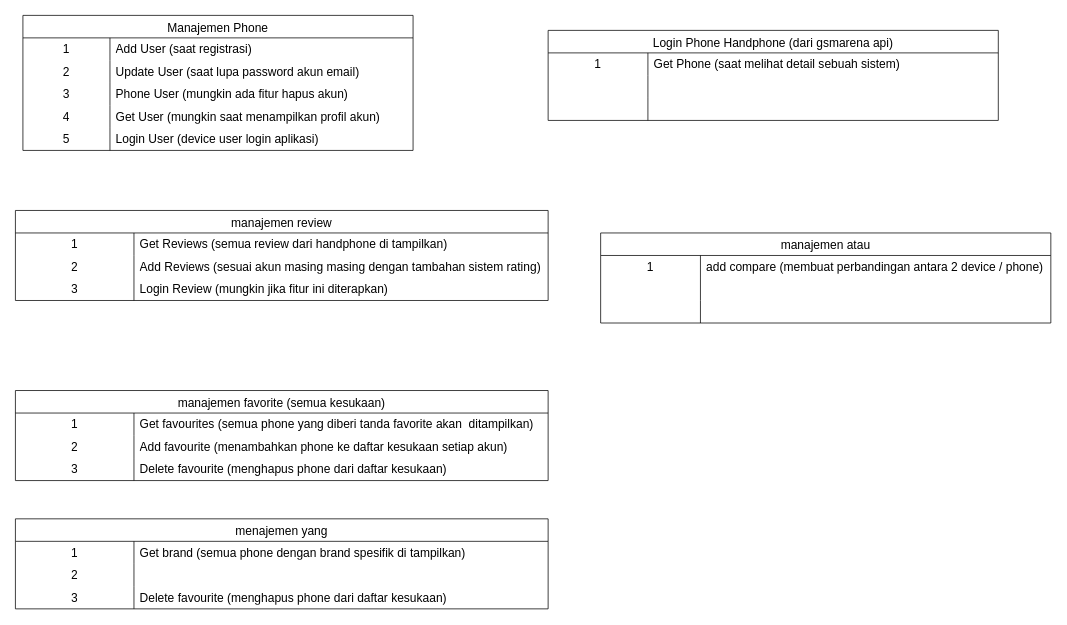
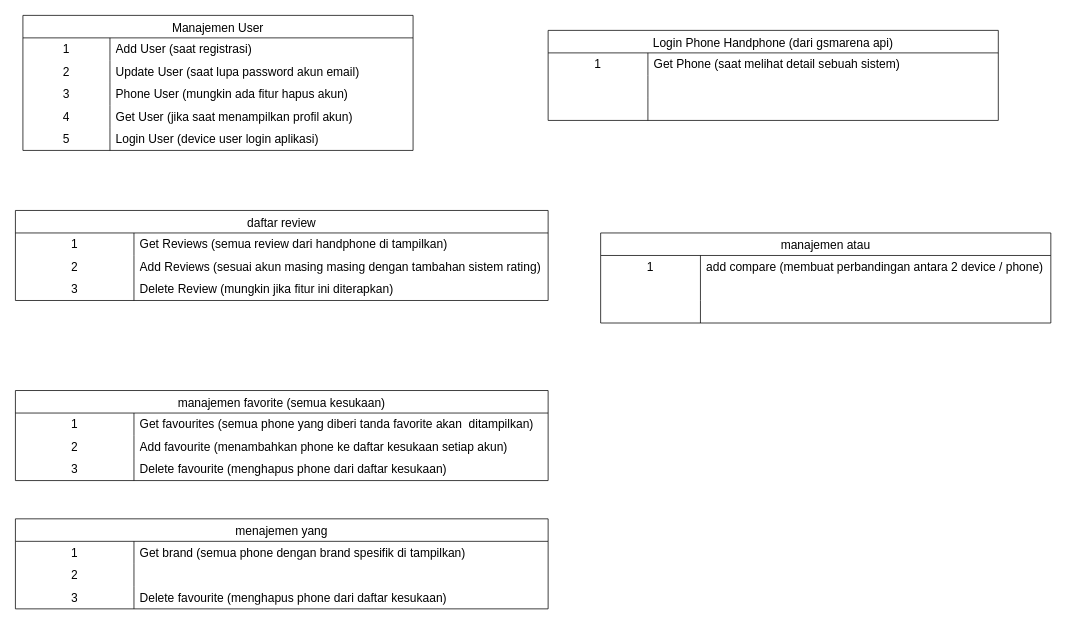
  <mxCell id="0" />
  <mxCell id="1" parent="0" />
- <mxCell id="2" value="Manajemen Phone" style="shape=table;startSize=30;container=1;collapsible=0;childLayout=tableLayout;fixedRows=1;rowLines=0;fontStyle=0;strokeColor=default;fontSize=16;" vertex="1" parent="1"><mxGeometry x="30" y="20" width="520" height="180" as="geometry" /></mxCell>
+ <mxCell id="2" value="Manajemen User" style="shape=table;startSize=30;container=1;collapsible=0;childLayout=tableLayout;fixedRows=1;rowLines=0;fontStyle=0;strokeColor=default;fontSize=16;" vertex="1" parent="1"><mxGeometry x="30" y="20" width="520" height="180" as="geometry" /></mxCell>
  <mxCell id="3" value="" style="shape=tableRow;horizontal=0;startSize=0;swimlaneHead=0;swimlaneBody=0;top=0;left=0;bottom=0;right=0;collapsible=0;dropTarget=0;fillColor=none;points=[[0,0.5],[1,0.5]];portConstraint=eastwest;strokeColor=inherit;fontSize=16;" vertex="1" parent="2"><mxGeometry y="30" width="520" height="30" as="geometry" /></mxCell>
  <mxCell id="4" value="1" style="shape=partialRectangle;html=1;whiteSpace=wrap;connectable=0;fillColor=none;top=0;left=0;bottom=0;right=0;overflow=hidden;pointerEvents=1;strokeColor=inherit;fontSize=16;" vertex="1" parent="3"><mxGeometry width="116" height="30" as="geometry"><mxRectangle width="116" height="30" as="alternateBounds" /></mxGeometry></mxCell>
  <mxCell id="5" value="Add User (saat registrasi)&lt;span style=&quot;white-space: pre;&quot;&gt;&#09;&lt;/span&gt;&lt;span style=&quot;white-space: pre;&quot;&gt;&#09;&lt;/span&gt;&lt;span style=&quot;white-space: pre;&quot;&gt;&#09;&lt;/span&gt;" style="shape=partialRectangle;html=1;whiteSpace=wrap;connectable=0;fillColor=none;top=0;left=0;bottom=0;right=0;align=left;spacingLeft=6;overflow=hidden;strokeColor=inherit;fontSize=16;" vertex="1" parent="3"><mxGeometry x="116" width="404" height="30" as="geometry"><mxRectangle width="404" height="30" as="alternateBounds" /></mxGeometry></mxCell>
  <mxCell id="6" value="" style="shape=tableRow;horizontal=0;startSize=0;swimlaneHead=0;swimlaneBody=0;top=0;left=0;bottom=0;right=0;collapsible=0;dropTarget=0;fillColor=none;points=[[0,0.5],[1,0.5]];portConstraint=eastwest;strokeColor=inherit;fontSize=16;" vertex="1" parent="2"><mxGeometry y="60" width="520" height="30" as="geometry" /></mxCell>
  <mxCell id="7" value="2" style="shape=partialRectangle;html=1;whiteSpace=wrap;connectable=0;fillColor=none;top=0;left=0;bottom=0;right=0;overflow=hidden;strokeColor=inherit;fontSize=16;" vertex="1" parent="6"><mxGeometry width="116" height="30" as="geometry"><mxRectangle width="116" height="30" as="alternateBounds" /></mxGeometry></mxCell>
  <mxCell id="8" value="Update User (saat lupa password akun email)" style="shape=partialRectangle;html=1;whiteSpace=wrap;connectable=0;fillColor=none;top=0;left=0;bottom=0;right=0;align=left;spacingLeft=6;overflow=hidden;strokeColor=inherit;fontSize=16;" vertex="1" parent="6"><mxGeometry x="116" width="404" height="30" as="geometry"><mxRectangle width="404" height="30" as="alternateBounds" /></mxGeometry></mxCell>
  <mxCell id="9" value="" style="shape=tableRow;horizontal=0;startSize=0;swimlaneHead=0;swimlaneBody=0;top=0;left=0;bottom=0;right=0;collapsible=0;dropTarget=0;fillColor=none;points=[[0,0.5],[1,0.5]];portConstraint=eastwest;strokeColor=inherit;fontSize=16;" vertex="1" parent="2"><mxGeometry y="90" width="520" height="30" as="geometry" /></mxCell>
  <mxCell id="10" value="3" style="shape=partialRectangle;html=1;whiteSpace=wrap;connectable=0;fillColor=none;top=0;left=0;bottom=0;right=0;overflow=hidden;strokeColor=inherit;fontSize=16;" vertex="1" parent="9"><mxGeometry width="116" height="30" as="geometry"><mxRectangle width="116" height="30" as="alternateBounds" /></mxGeometry></mxCell>
  <mxCell id="11" value="Phone User (mungkin ada fitur hapus akun)" style="shape=partialRectangle;html=1;whiteSpace=wrap;connectable=0;fillColor=none;top=0;left=0;bottom=0;right=0;align=left;spacingLeft=6;overflow=hidden;strokeColor=inherit;fontSize=16;" vertex="1" parent="9"><mxGeometry x="116" width="404" height="30" as="geometry"><mxRectangle width="404" height="30" as="alternateBounds" /></mxGeometry></mxCell>
  <mxCell id="12" style="shape=tableRow;horizontal=0;startSize=0;swimlaneHead=0;swimlaneBody=0;top=0;left=0;bottom=0;right=0;collapsible=0;dropTarget=0;fillColor=none;points=[[0,0.5],[1,0.5]];portConstraint=eastwest;strokeColor=inherit;fontSize=16;" vertex="1" parent="2"><mxGeometry y="120" width="520" height="30" as="geometry" /></mxCell>
  <mxCell id="13" value="4" style="shape=partialRectangle;html=1;whiteSpace=wrap;connectable=0;fillColor=none;top=0;left=0;bottom=0;right=0;overflow=hidden;strokeColor=inherit;fontSize=16;" vertex="1" parent="12"><mxGeometry width="116" height="30" as="geometry"><mxRectangle width="116" height="30" as="alternateBounds" /></mxGeometry></mxCell>
- <mxCell id="14" value="Get User (mungkin saat menampilkan profil akun)" style="shape=partialRectangle;html=1;whiteSpace=wrap;connectable=0;fillColor=none;top=0;left=0;bottom=0;right=0;align=left;spacingLeft=6;overflow=hidden;strokeColor=inherit;fontSize=16;" vertex="1" parent="12"><mxGeometry x="116" width="404" height="30" as="geometry"><mxRectangle width="404" height="30" as="alternateBounds" /></mxGeometry></mxCell>
+ <mxCell id="14" value="Get User (jika saat menampilkan profil akun)" style="shape=partialRectangle;html=1;whiteSpace=wrap;connectable=0;fillColor=none;top=0;left=0;bottom=0;right=0;align=left;spacingLeft=6;overflow=hidden;strokeColor=inherit;fontSize=16;" vertex="1" parent="12"><mxGeometry x="116" width="404" height="30" as="geometry"><mxRectangle width="404" height="30" as="alternateBounds" /></mxGeometry></mxCell>
  <mxCell id="15" style="shape=tableRow;horizontal=0;startSize=0;swimlaneHead=0;swimlaneBody=0;top=0;left=0;bottom=0;right=0;collapsible=0;dropTarget=0;fillColor=none;points=[[0,0.5],[1,0.5]];portConstraint=eastwest;strokeColor=inherit;fontSize=16;" vertex="1" parent="2"><mxGeometry y="150" width="520" height="30" as="geometry" /></mxCell>
  <mxCell id="16" value="5" style="shape=partialRectangle;html=1;whiteSpace=wrap;connectable=0;fillColor=none;top=0;left=0;bottom=0;right=0;overflow=hidden;strokeColor=inherit;fontSize=16;" vertex="1" parent="15"><mxGeometry width="116" height="30" as="geometry"><mxRectangle width="116" height="30" as="alternateBounds" /></mxGeometry></mxCell>
  <mxCell id="17" value="Login User (device user login aplikasi)" style="shape=partialRectangle;html=1;whiteSpace=wrap;connectable=0;fillColor=none;top=0;left=0;bottom=0;right=0;align=left;spacingLeft=6;overflow=hidden;strokeColor=inherit;fontSize=16;" vertex="1" parent="15"><mxGeometry x="116" width="404" height="30" as="geometry"><mxRectangle width="404" height="30" as="alternateBounds" /></mxGeometry></mxCell>
  <mxCell id="18" value="Login Phone Handphone (dari gsmarena api)" style="shape=table;startSize=30;container=1;collapsible=0;childLayout=tableLayout;fixedRows=1;rowLines=0;fontStyle=0;strokeColor=default;fontSize=16;" vertex="1" parent="1"><mxGeometry x="730" y="40" width="600" height="120" as="geometry" /></mxCell>
  <mxCell id="19" value="" style="shape=tableRow;horizontal=0;startSize=0;swimlaneHead=0;swimlaneBody=0;top=0;left=0;bottom=0;right=0;collapsible=0;dropTarget=0;fillColor=none;points=[[0,0.5],[1,0.5]];portConstraint=eastwest;strokeColor=inherit;fontSize=16;" vertex="1" parent="18"><mxGeometry y="30" width="600" height="30" as="geometry" /></mxCell>
  <mxCell id="20" value="1" style="shape=partialRectangle;html=1;whiteSpace=wrap;connectable=0;fillColor=none;top=0;left=0;bottom=0;right=0;overflow=hidden;pointerEvents=1;strokeColor=inherit;fontSize=16;" vertex="1" parent="19"><mxGeometry width="133" height="30" as="geometry"><mxRectangle width="133" height="30" as="alternateBounds" /></mxGeometry></mxCell>
  <mxCell id="21" value="Get Phone (saat melihat detail sebuah sistem)" style="shape=partialRectangle;html=1;whiteSpace=wrap;connectable=0;fillColor=none;top=0;left=0;bottom=0;right=0;align=left;spacingLeft=6;overflow=hidden;strokeColor=inherit;fontSize=16;" vertex="1" parent="19"><mxGeometry x="133" width="467" height="30" as="geometry"><mxRectangle width="467" height="30" as="alternateBounds" /></mxGeometry></mxCell>
  <mxCell id="22" value="" style="shape=tableRow;horizontal=0;startSize=0;swimlaneHead=0;swimlaneBody=0;top=0;left=0;bottom=0;right=0;collapsible=0;dropTarget=0;fillColor=none;points=[[0,0.5],[1,0.5]];portConstraint=eastwest;strokeColor=inherit;fontSize=16;" vertex="1" parent="18"><mxGeometry y="60" width="600" height="30" as="geometry" /></mxCell>
  <mxCell id="23" value="" style="shape=partialRectangle;html=1;whiteSpace=wrap;connectable=0;fillColor=none;top=0;left=0;bottom=0;right=0;overflow=hidden;strokeColor=inherit;fontSize=16;" vertex="1" parent="22"><mxGeometry width="133" height="30" as="geometry"><mxRectangle width="133" height="30" as="alternateBounds" /></mxGeometry></mxCell>
  <mxCell id="24" value="" style="shape=partialRectangle;html=1;whiteSpace=wrap;connectable=0;fillColor=none;top=0;left=0;bottom=0;right=0;align=left;spacingLeft=6;overflow=hidden;strokeColor=inherit;fontSize=16;" vertex="1" parent="22"><mxGeometry x="133" width="467" height="30" as="geometry"><mxRectangle width="467" height="30" as="alternateBounds" /></mxGeometry></mxCell>
  <mxCell id="25" value="" style="shape=tableRow;horizontal=0;startSize=0;swimlaneHead=0;swimlaneBody=0;top=0;left=0;bottom=0;right=0;collapsible=0;dropTarget=0;fillColor=none;points=[[0,0.5],[1,0.5]];portConstraint=eastwest;strokeColor=inherit;fontSize=16;" vertex="1" parent="18"><mxGeometry y="90" width="600" height="30" as="geometry" /></mxCell>
  <mxCell id="26" value="" style="shape=partialRectangle;html=1;whiteSpace=wrap;connectable=0;fillColor=none;top=0;left=0;bottom=0;right=0;overflow=hidden;strokeColor=inherit;fontSize=16;" vertex="1" parent="25"><mxGeometry width="133" height="30" as="geometry"><mxRectangle width="133" height="30" as="alternateBounds" /></mxGeometry></mxCell>
  <mxCell id="27" value="" style="shape=partialRectangle;html=1;whiteSpace=wrap;connectable=0;fillColor=none;top=0;left=0;bottom=0;right=0;align=left;spacingLeft=6;overflow=hidden;strokeColor=inherit;fontSize=16;" vertex="1" parent="25"><mxGeometry x="133" width="467" height="30" as="geometry"><mxRectangle width="467" height="30" as="alternateBounds" /></mxGeometry></mxCell>
- <mxCell id="28" value="manajemen review" style="shape=table;startSize=30;container=1;collapsible=0;childLayout=tableLayout;fixedRows=1;rowLines=0;fontStyle=0;strokeColor=default;fontSize=16;" vertex="1" parent="1"><mxGeometry x="20" y="280" width="710" height="120" as="geometry" /></mxCell>
+ <mxCell id="28" value="daftar review" style="shape=table;startSize=30;container=1;collapsible=0;childLayout=tableLayout;fixedRows=1;rowLines=0;fontStyle=0;strokeColor=default;fontSize=16;" vertex="1" parent="1"><mxGeometry x="20" y="280" width="710" height="120" as="geometry" /></mxCell>
  <mxCell id="29" value="" style="shape=tableRow;horizontal=0;startSize=0;swimlaneHead=0;swimlaneBody=0;top=0;left=0;bottom=0;right=0;collapsible=0;dropTarget=0;fillColor=none;points=[[0,0.5],[1,0.5]];portConstraint=eastwest;strokeColor=inherit;fontSize=16;" vertex="1" parent="28"><mxGeometry y="30" width="710" height="30" as="geometry" /></mxCell>
  <mxCell id="30" value="1" style="shape=partialRectangle;html=1;whiteSpace=wrap;connectable=0;fillColor=none;top=0;left=0;bottom=0;right=0;overflow=hidden;pointerEvents=1;strokeColor=inherit;fontSize=16;" vertex="1" parent="29"><mxGeometry width="158" height="30" as="geometry"><mxRectangle width="158" height="30" as="alternateBounds" /></mxGeometry></mxCell>
  <mxCell id="31" value="Get Reviews (semua review dari handphone di tampilkan)" style="shape=partialRectangle;html=1;whiteSpace=wrap;connectable=0;fillColor=none;top=0;left=0;bottom=0;right=0;align=left;spacingLeft=6;overflow=hidden;strokeColor=inherit;fontSize=16;" vertex="1" parent="29"><mxGeometry x="158" width="552" height="30" as="geometry"><mxRectangle width="552" height="30" as="alternateBounds" /></mxGeometry></mxCell>
  <mxCell id="32" value="" style="shape=tableRow;horizontal=0;startSize=0;swimlaneHead=0;swimlaneBody=0;top=0;left=0;bottom=0;right=0;collapsible=0;dropTarget=0;fillColor=none;points=[[0,0.5],[1,0.5]];portConstraint=eastwest;strokeColor=inherit;fontSize=16;" vertex="1" parent="28"><mxGeometry y="60" width="710" height="30" as="geometry" /></mxCell>
  <mxCell id="33" value="2" style="shape=partialRectangle;html=1;whiteSpace=wrap;connectable=0;fillColor=none;top=0;left=0;bottom=0;right=0;overflow=hidden;strokeColor=inherit;fontSize=16;" vertex="1" parent="32"><mxGeometry width="158" height="30" as="geometry"><mxRectangle width="158" height="30" as="alternateBounds" /></mxGeometry></mxCell>
  <mxCell id="34" value="Add Reviews (sesuai akun masing masing dengan tambahan sistem rating)" style="shape=partialRectangle;html=1;whiteSpace=wrap;connectable=0;fillColor=none;top=0;left=0;bottom=0;right=0;align=left;spacingLeft=6;overflow=hidden;strokeColor=inherit;fontSize=16;" vertex="1" parent="32"><mxGeometry x="158" width="552" height="30" as="geometry"><mxRectangle width="552" height="30" as="alternateBounds" /></mxGeometry></mxCell>
  <mxCell id="35" value="" style="shape=tableRow;horizontal=0;startSize=0;swimlaneHead=0;swimlaneBody=0;top=0;left=0;bottom=0;right=0;collapsible=0;dropTarget=0;fillColor=none;points=[[0,0.5],[1,0.5]];portConstraint=eastwest;strokeColor=inherit;fontSize=16;" vertex="1" parent="28"><mxGeometry y="90" width="710" height="30" as="geometry" /></mxCell>
  <mxCell id="36" value="3" style="shape=partialRectangle;html=1;whiteSpace=wrap;connectable=0;fillColor=none;top=0;left=0;bottom=0;right=0;overflow=hidden;strokeColor=inherit;fontSize=16;" vertex="1" parent="35"><mxGeometry width="158" height="30" as="geometry"><mxRectangle width="158" height="30" as="alternateBounds" /></mxGeometry></mxCell>
- <mxCell id="37" value="Login Review (mungkin jika fitur ini diterapkan)" style="shape=partialRectangle;html=1;whiteSpace=wrap;connectable=0;fillColor=none;top=0;left=0;bottom=0;right=0;align=left;spacingLeft=6;overflow=hidden;strokeColor=inherit;fontSize=16;" vertex="1" parent="35"><mxGeometry x="158" width="552" height="30" as="geometry"><mxRectangle width="552" height="30" as="alternateBounds" /></mxGeometry></mxCell>
+ <mxCell id="37" value="Delete Review (mungkin jika fitur ini diterapkan)" style="shape=partialRectangle;html=1;whiteSpace=wrap;connectable=0;fillColor=none;top=0;left=0;bottom=0;right=0;align=left;spacingLeft=6;overflow=hidden;strokeColor=inherit;fontSize=16;" vertex="1" parent="35"><mxGeometry x="158" width="552" height="30" as="geometry"><mxRectangle width="552" height="30" as="alternateBounds" /></mxGeometry></mxCell>
  <mxCell id="38" value="manajemen favorite (semua kesukaan)" style="shape=table;startSize=30;container=1;collapsible=0;childLayout=tableLayout;fixedRows=1;rowLines=0;fontStyle=0;strokeColor=default;fontSize=16;" vertex="1" parent="1"><mxGeometry x="20" y="520" width="710" height="120" as="geometry" /></mxCell>
  <mxCell id="39" value="" style="shape=tableRow;horizontal=0;startSize=0;swimlaneHead=0;swimlaneBody=0;top=0;left=0;bottom=0;right=0;collapsible=0;dropTarget=0;fillColor=none;points=[[0,0.5],[1,0.5]];portConstraint=eastwest;strokeColor=inherit;fontSize=16;" vertex="1" parent="38"><mxGeometry y="30" width="710" height="30" as="geometry" /></mxCell>
  <mxCell id="40" value="1" style="shape=partialRectangle;html=1;whiteSpace=wrap;connectable=0;fillColor=none;top=0;left=0;bottom=0;right=0;overflow=hidden;pointerEvents=1;strokeColor=inherit;fontSize=16;" vertex="1" parent="39"><mxGeometry width="158" height="30" as="geometry"><mxRectangle width="158" height="30" as="alternateBounds" /></mxGeometry></mxCell>
  <mxCell id="41" value="Get favourites (semua phone yang diberi tanda favorite akan&amp;nbsp; ditampilkan)" style="shape=partialRectangle;html=1;whiteSpace=wrap;connectable=0;fillColor=none;top=0;left=0;bottom=0;right=0;align=left;spacingLeft=6;overflow=hidden;strokeColor=inherit;fontSize=16;" vertex="1" parent="39"><mxGeometry x="158" width="552" height="30" as="geometry"><mxRectangle width="552" height="30" as="alternateBounds" /></mxGeometry></mxCell>
  <mxCell id="42" value="" style="shape=tableRow;horizontal=0;startSize=0;swimlaneHead=0;swimlaneBody=0;top=0;left=0;bottom=0;right=0;collapsible=0;dropTarget=0;fillColor=none;points=[[0,0.5],[1,0.5]];portConstraint=eastwest;strokeColor=inherit;fontSize=16;" vertex="1" parent="38"><mxGeometry y="60" width="710" height="30" as="geometry" /></mxCell>
  <mxCell id="43" value="2" style="shape=partialRectangle;html=1;whiteSpace=wrap;connectable=0;fillColor=none;top=0;left=0;bottom=0;right=0;overflow=hidden;strokeColor=inherit;fontSize=16;" vertex="1" parent="42"><mxGeometry width="158" height="30" as="geometry"><mxRectangle width="158" height="30" as="alternateBounds" /></mxGeometry></mxCell>
  <mxCell id="44" value="Add favourite (menambahkan phone ke daftar kesukaan setiap akun)" style="shape=partialRectangle;html=1;whiteSpace=wrap;connectable=0;fillColor=none;top=0;left=0;bottom=0;right=0;align=left;spacingLeft=6;overflow=hidden;strokeColor=inherit;fontSize=16;" vertex="1" parent="42"><mxGeometry x="158" width="552" height="30" as="geometry"><mxRectangle width="552" height="30" as="alternateBounds" /></mxGeometry></mxCell>
  <mxCell id="45" value="" style="shape=tableRow;horizontal=0;startSize=0;swimlaneHead=0;swimlaneBody=0;top=0;left=0;bottom=0;right=0;collapsible=0;dropTarget=0;fillColor=none;points=[[0,0.5],[1,0.5]];portConstraint=eastwest;strokeColor=inherit;fontSize=16;" vertex="1" parent="38"><mxGeometry y="90" width="710" height="30" as="geometry" /></mxCell>
  <mxCell id="46" value="3" style="shape=partialRectangle;html=1;whiteSpace=wrap;connectable=0;fillColor=none;top=0;left=0;bottom=0;right=0;overflow=hidden;strokeColor=inherit;fontSize=16;" vertex="1" parent="45"><mxGeometry width="158" height="30" as="geometry"><mxRectangle width="158" height="30" as="alternateBounds" /></mxGeometry></mxCell>
  <mxCell id="47" value="Delete favourite (menghapus phone dari daftar kesukaan)" style="shape=partialRectangle;html=1;whiteSpace=wrap;connectable=0;fillColor=none;top=0;left=0;bottom=0;right=0;align=left;spacingLeft=6;overflow=hidden;strokeColor=inherit;fontSize=16;" vertex="1" parent="45"><mxGeometry x="158" width="552" height="30" as="geometry"><mxRectangle width="552" height="30" as="alternateBounds" /></mxGeometry></mxCell>
  <mxCell id="48" value="menajemen yang" style="shape=table;startSize=30;container=1;collapsible=0;childLayout=tableLayout;fixedRows=1;rowLines=0;fontStyle=0;strokeColor=default;fontSize=16;" vertex="1" parent="1"><mxGeometry x="20" y="691" width="710" height="120" as="geometry" /></mxCell>
  <mxCell id="49" value="" style="shape=tableRow;horizontal=0;startSize=0;swimlaneHead=0;swimlaneBody=0;top=0;left=0;bottom=0;right=0;collapsible=0;dropTarget=0;fillColor=none;points=[[0,0.5],[1,0.5]];portConstraint=eastwest;strokeColor=inherit;fontSize=16;" vertex="1" parent="48"><mxGeometry y="30" width="710" height="30" as="geometry" /></mxCell>
  <mxCell id="50" value="1" style="shape=partialRectangle;html=1;whiteSpace=wrap;connectable=0;fillColor=none;top=0;left=0;bottom=0;right=0;overflow=hidden;pointerEvents=1;strokeColor=inherit;fontSize=16;" vertex="1" parent="49"><mxGeometry width="158" height="30" as="geometry"><mxRectangle width="158" height="30" as="alternateBounds" /></mxGeometry></mxCell>
  <mxCell id="51" value="Get brand (semua phone dengan brand spesifik di tampilkan)" style="shape=partialRectangle;html=1;whiteSpace=wrap;connectable=0;fillColor=none;top=0;left=0;bottom=0;right=0;align=left;spacingLeft=6;overflow=hidden;strokeColor=inherit;fontSize=16;" vertex="1" parent="49"><mxGeometry x="158" width="552" height="30" as="geometry"><mxRectangle width="552" height="30" as="alternateBounds" /></mxGeometry></mxCell>
  <mxCell id="52" value="" style="shape=tableRow;horizontal=0;startSize=0;swimlaneHead=0;swimlaneBody=0;top=0;left=0;bottom=0;right=0;collapsible=0;dropTarget=0;fillColor=none;points=[[0,0.5],[1,0.5]];portConstraint=eastwest;strokeColor=inherit;fontSize=16;" vertex="1" parent="48"><mxGeometry y="60" width="710" height="30" as="geometry" /></mxCell>
  <mxCell id="53" value="2" style="shape=partialRectangle;html=1;whiteSpace=wrap;connectable=0;fillColor=none;top=0;left=0;bottom=0;right=0;overflow=hidden;strokeColor=inherit;fontSize=16;" vertex="1" parent="52"><mxGeometry width="158" height="30" as="geometry"><mxRectangle width="158" height="30" as="alternateBounds" /></mxGeometry></mxCell>
  <mxCell id="54" value="" style="shape=partialRectangle;html=1;whiteSpace=wrap;connectable=0;fillColor=none;top=0;left=0;bottom=0;right=0;align=left;spacingLeft=6;overflow=hidden;strokeColor=inherit;fontSize=16;" vertex="1" parent="52"><mxGeometry x="158" width="552" height="30" as="geometry"><mxRectangle width="552" height="30" as="alternateBounds" /></mxGeometry></mxCell>
  <mxCell id="55" value="" style="shape=tableRow;horizontal=0;startSize=0;swimlaneHead=0;swimlaneBody=0;top=0;left=0;bottom=0;right=0;collapsible=0;dropTarget=0;fillColor=none;points=[[0,0.5],[1,0.5]];portConstraint=eastwest;strokeColor=inherit;fontSize=16;" vertex="1" parent="48"><mxGeometry y="90" width="710" height="30" as="geometry" /></mxCell>
  <mxCell id="56" value="3" style="shape=partialRectangle;html=1;whiteSpace=wrap;connectable=0;fillColor=none;top=0;left=0;bottom=0;right=0;overflow=hidden;strokeColor=inherit;fontSize=16;" vertex="1" parent="55"><mxGeometry width="158" height="30" as="geometry"><mxRectangle width="158" height="30" as="alternateBounds" /></mxGeometry></mxCell>
  <mxCell id="57" value="Delete favourite (menghapus phone dari daftar kesukaan)" style="shape=partialRectangle;html=1;whiteSpace=wrap;connectable=0;fillColor=none;top=0;left=0;bottom=0;right=0;align=left;spacingLeft=6;overflow=hidden;strokeColor=inherit;fontSize=16;" vertex="1" parent="55"><mxGeometry x="158" width="552" height="30" as="geometry"><mxRectangle width="552" height="30" as="alternateBounds" /></mxGeometry></mxCell>
  <mxCell id="58" value="manajemen atau" style="shape=table;startSize=30;container=1;collapsible=0;childLayout=tableLayout;fixedRows=1;rowLines=0;fontStyle=0;strokeColor=default;fontSize=16;" vertex="1" parent="1"><mxGeometry x="800" y="310" width="600" height="120" as="geometry" /></mxCell>
  <mxCell id="59" value="" style="shape=tableRow;horizontal=0;startSize=0;swimlaneHead=0;swimlaneBody=0;top=0;left=0;bottom=0;right=0;collapsible=0;dropTarget=0;fillColor=none;points=[[0,0.5],[1,0.5]];portConstraint=eastwest;strokeColor=inherit;fontSize=16;" vertex="1" parent="58"><mxGeometry y="30" width="600" height="30" as="geometry" /></mxCell>
  <mxCell id="60" value="1" style="shape=partialRectangle;html=1;whiteSpace=wrap;connectable=0;fillColor=none;top=0;left=0;bottom=0;right=0;overflow=hidden;pointerEvents=1;strokeColor=inherit;fontSize=16;" vertex="1" parent="59"><mxGeometry width="133" height="30" as="geometry"><mxRectangle width="133" height="30" as="alternateBounds" /></mxGeometry></mxCell>
  <mxCell id="61" value="add compare (membuat perbandingan antara 2 device / phone)" style="shape=partialRectangle;html=1;whiteSpace=wrap;connectable=0;fillColor=none;top=0;left=0;bottom=0;right=0;align=left;spacingLeft=6;overflow=hidden;strokeColor=inherit;fontSize=16;" vertex="1" parent="59"><mxGeometry x="133" width="467" height="30" as="geometry"><mxRectangle width="467" height="30" as="alternateBounds" /></mxGeometry></mxCell>
  <mxCell id="62" value="" style="shape=tableRow;horizontal=0;startSize=0;swimlaneHead=0;swimlaneBody=0;top=0;left=0;bottom=0;right=0;collapsible=0;dropTarget=0;fillColor=none;points=[[0,0.5],[1,0.5]];portConstraint=eastwest;strokeColor=inherit;fontSize=16;" vertex="1" parent="58"><mxGeometry y="60" width="600" height="30" as="geometry" /></mxCell>
  <mxCell id="63" value="" style="shape=partialRectangle;html=1;whiteSpace=wrap;connectable=0;fillColor=none;top=0;left=0;bottom=0;right=0;overflow=hidden;strokeColor=inherit;fontSize=16;" vertex="1" parent="62"><mxGeometry width="133" height="30" as="geometry"><mxRectangle width="133" height="30" as="alternateBounds" /></mxGeometry></mxCell>
  <mxCell id="64" value="" style="shape=partialRectangle;html=1;whiteSpace=wrap;connectable=0;fillColor=none;top=0;left=0;bottom=0;right=0;align=left;spacingLeft=6;overflow=hidden;strokeColor=inherit;fontSize=16;" vertex="1" parent="62"><mxGeometry x="133" width="467" height="30" as="geometry"><mxRectangle width="467" height="30" as="alternateBounds" /></mxGeometry></mxCell>
  <mxCell id="65" value="" style="shape=tableRow;horizontal=0;startSize=0;swimlaneHead=0;swimlaneBody=0;top=0;left=0;bottom=0;right=0;collapsible=0;dropTarget=0;fillColor=none;points=[[0,0.5],[1,0.5]];portConstraint=eastwest;strokeColor=inherit;fontSize=16;" vertex="1" parent="58"><mxGeometry y="90" width="600" height="30" as="geometry" /></mxCell>
  <mxCell id="66" value="" style="shape=partialRectangle;html=1;whiteSpace=wrap;connectable=0;fillColor=none;top=0;left=0;bottom=0;right=0;overflow=hidden;strokeColor=inherit;fontSize=16;" vertex="1" parent="65"><mxGeometry width="133" height="30" as="geometry"><mxRectangle width="133" height="30" as="alternateBounds" /></mxGeometry></mxCell>
  <mxCell id="67" value="" style="shape=partialRectangle;html=1;whiteSpace=wrap;connectable=0;fillColor=none;top=0;left=0;bottom=0;right=0;align=left;spacingLeft=6;overflow=hidden;strokeColor=inherit;fontSize=16;" vertex="1" parent="65"><mxGeometry x="133" width="467" height="30" as="geometry"><mxRectangle width="467" height="30" as="alternateBounds" /></mxGeometry></mxCell>
